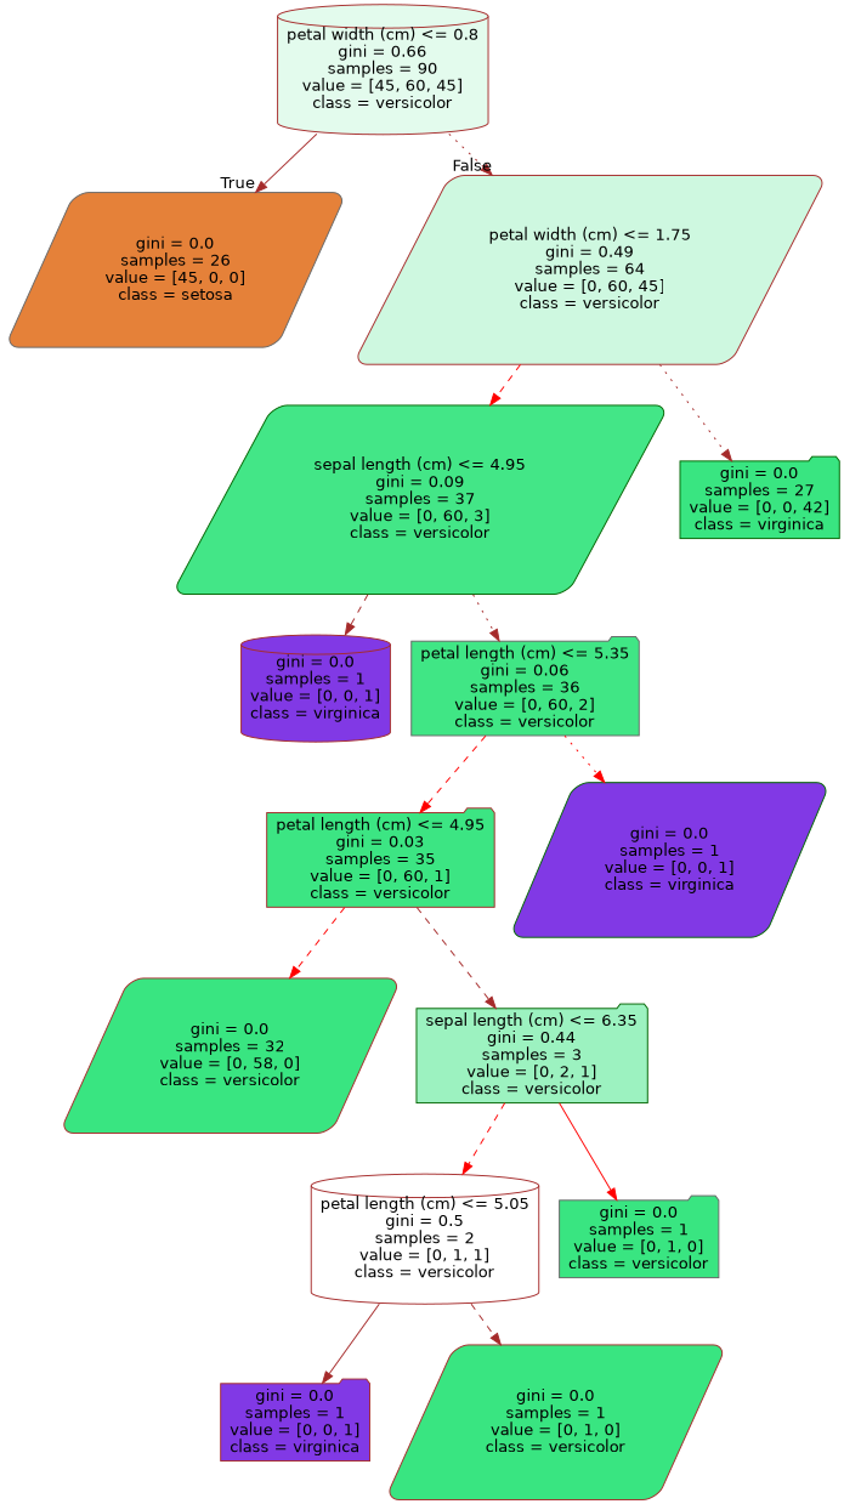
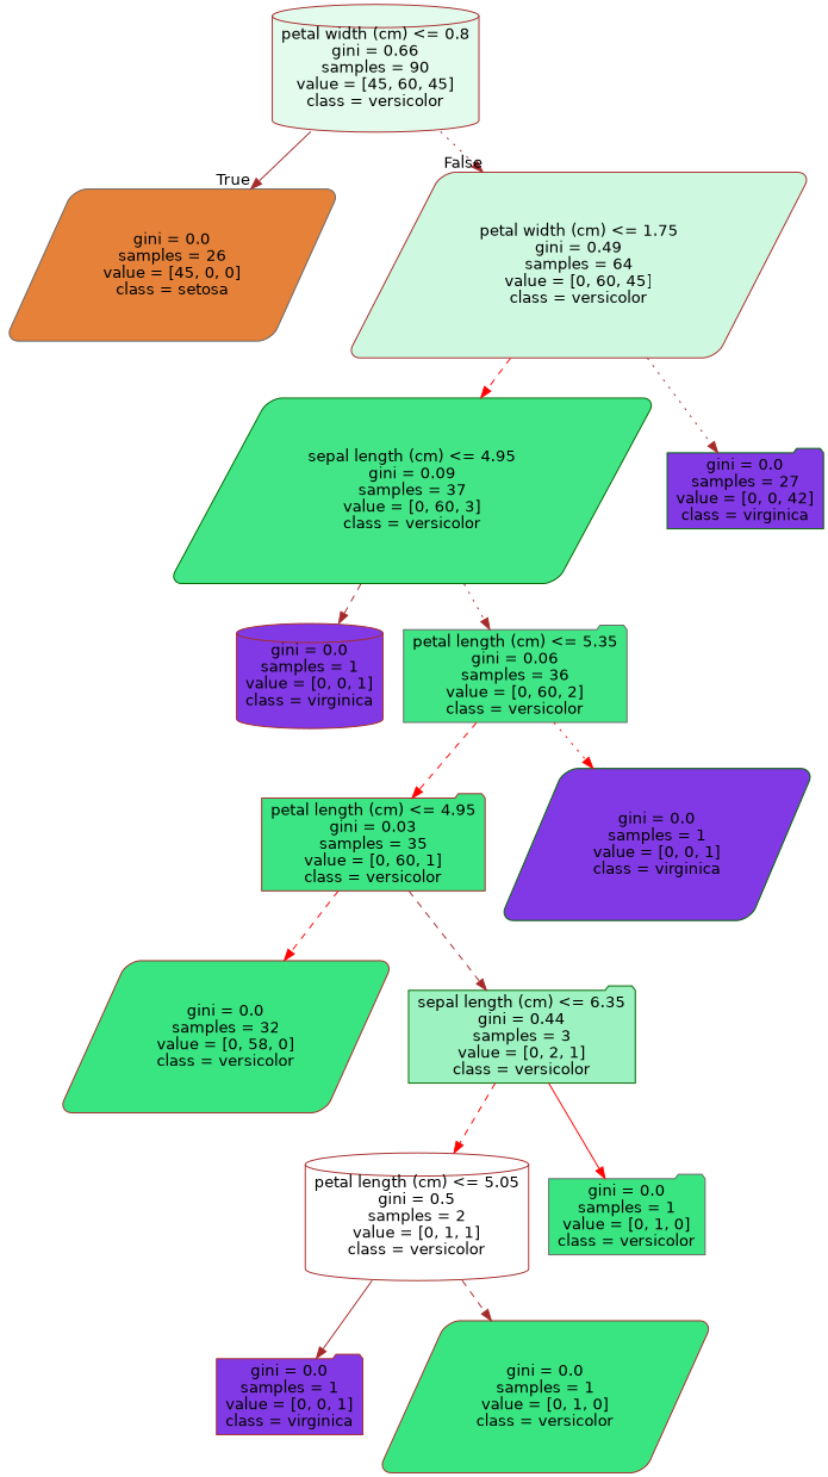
  digraph {
    node [color=brown fillcolor="#8139e5" fontname=helvetica shape=parallelogram style="filled, rounded"]
    edge [fontname=helvetica color=brown style=dashed]
    n1 [fillcolor="#e3fbed" label="petal width (cm) <= 0.8\ngini = 0.66\nsamples = 90\nvalue = [45, 60, 45]\nclass = versicolor" shape=cylinder]
    n2 [color=gray40 fillcolor="#e58139" label="gini = 0.0\nsamples = 26\nvalue = [45, 0, 0]\nclass = setosa"]
    n3 [fillcolor="#cef8e0" label="petal width (cm) <= 1.75\ngini = 0.49\nsamples = 64\nvalue = [0, 60, 45]\nclass = versicolor"]
    n4 [color=darkgreen fillcolor="#43e687" label="sepal length (cm) <= 4.95\ngini = 0.09\nsamples = 37\nvalue = [0, 60, 3]\nclass = versicolor"]
-   n5 [color=darkgreen fillcolor="#39e581" label="gini = 0.0\nsamples = 27\nvalue = [0, 0, 42]\nclass = virginica" shape=folder]
+   n5 [color=darkgreen label="gini = 0.0\nsamples = 27\nvalue = [0, 0, 42]\nclass = virginica" shape=folder]
    n6 [label="gini = 0.0\nsamples = 1\nvalue = [0, 0, 1]\nclass = virginica" shape=cylinder]
    n7 [color=gray40 fillcolor="#40e685" label="petal length (cm) <= 5.35\ngini = 0.06\nsamples = 36\nvalue = [0, 60, 2]\nclass = versicolor" shape=folder]
    n8 [fillcolor="#3ce583" label="petal length (cm) <= 4.95\ngini = 0.03\nsamples = 35\nvalue = [0, 60, 1]\nclass = versicolor" shape=folder]
    n9 [color=darkgreen label="gini = 0.0\nsamples = 1\nvalue = [0, 0, 1]\nclass = virginica"]
    n10 [fillcolor="#39e581" label="gini = 0.0\nsamples = 32\nvalue = [0, 58, 0]\nclass = versicolor"]
    n11 [color=darkgreen fillcolor="#9cf2c0" label="sepal length (cm) <= 6.35\ngini = 0.44\nsamples = 3\nvalue = [0, 2, 1]\nclass = versicolor" shape=folder]
    n12 [fillcolor="#ffffff" label="petal length (cm) <= 5.05\ngini = 0.5\nsamples = 2\nvalue = [0, 1, 1]\nclass = versicolor" shape=cylinder]
    n13 [color=gray40 fillcolor="#39e581" label="gini = 0.0\nsamples = 1\nvalue = [0, 1, 0]\nclass = versicolor" shape=folder]
    n14 [label="gini = 0.0\nsamples = 1\nvalue = [0, 0, 1]\nclass = virginica" shape=folder]
    n15 [fillcolor="#39e581" label="gini = 0.0\nsamples = 1\nvalue = [0, 1, 0]\nclass = versicolor"]
    n1 -> n2 [headlabel=True labelangle=45 labeldistance=2.5 style=solid]
    n1 -> n3 [headlabel=False labelangle=-45 labeldistance=2.5 style=dotted]
    n3 -> n4 [color=red]
    n3 -> n5 [style=dotted]
    n4 -> n6
    n4 -> n7 [style=dotted]
    n7 -> n8 [color=red]
    n7 -> n9 [color=red style=dotted]
    n8 -> n10 [color=red]
    n8 -> n11
    n11 -> n12 [color=red]
    n11 -> n13 [color=red style=solid]
    n12 -> n14 [style=solid]
    n12 -> n15
  }
